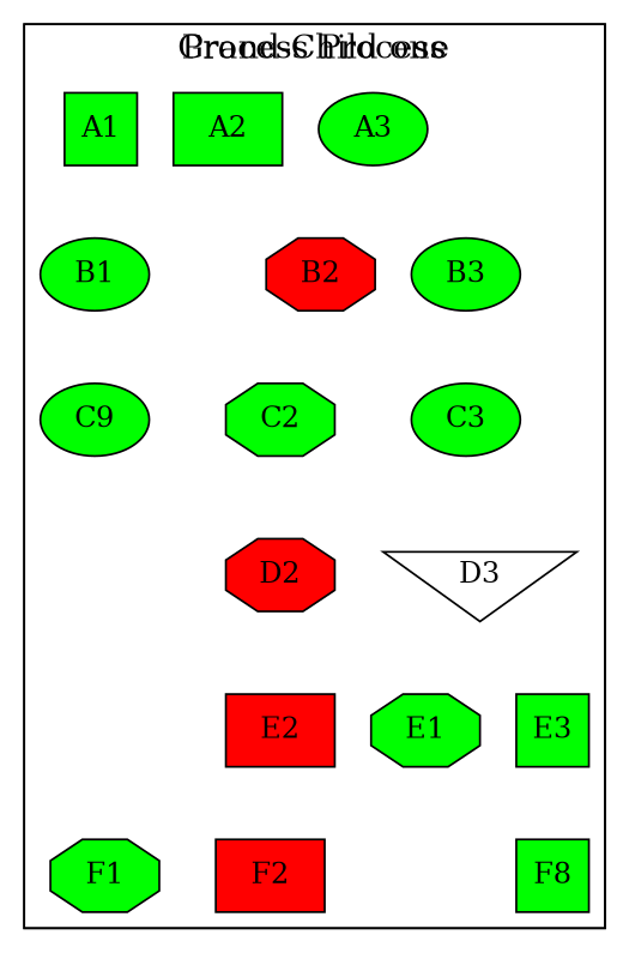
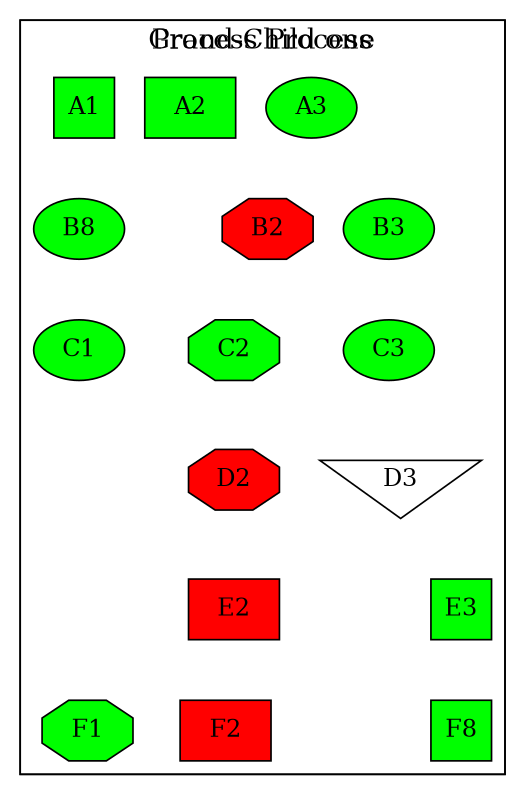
  digraph {
    node [fillcolor=green group=right shape=oval style=filled]
    edge [color=orange style=invis weight=3]
    n1 [label=A1 shape=square]
    n2 [label=A2 shape=rectangle]
    n3 [label=A3]
-   n4 [label=B1]
+   n4 [label=B8]
    n5 [fillcolor=red label=B2 shape=octagon]
    n6 [label=B3]
-   n7 [label=C9]
+   n7 [label=C1]
    n8 [label=C2 shape=octagon]
    n9 [label=C3]
    n10 [fillcolor=red label=D2 shape=octagon]
    n11 [label=D3 shape=invtriangle style=""]
-   n12 [label=E1 shape=octagon]
    n13 [fillcolor=red label=E2 shape=rectangle]
    n14 [label=E3 shape=square]
    n15 [label=F1 shape=octagon]
    n16 [fillcolor=red label=F2 shape=rectangle]
    n17 [label=F8 shape=square]
    subgraph cluster_1 {
      fontsize=16
      label="Process Process"
      rankdir=TB
      subgraph sub_2 {
        fontsize=16
        label="Process Overview"
        rank=same
        rankdir=TB
        n1
        n2
        n3
      }
      subgraph sub_3 {
        fontsize=16
        label="Process Overview"
        rank=same
        rankdir=TB
        n4
        n5
        n6
      }
      subgraph sub_4 {
        fontsize=16
        label="Process Overview"
        rank=same
        rankdir=TB
        n7
        n8
        n9
      }
      subgraph sub_5 {
        fontsize=16
        label="Process Overview"
        rank=same
        rankdir=TB
        n10
        n11
      }
      subgraph sub_6 {
        fontsize=16
        label="Process Overview"
        rank=same
        rankdir=TB
-       n12
        n13
        n14
      }
      subgraph sub_7 {
        fontsize=16
        label="Process Overview"
        rank=same
        rankdir=TB
        n15
        n16
        n17
      }
      subgraph cluster_8 {
        fontsize=16
        label="Grand-Child one"
        rankdir=TB
      }
    }
    n1 -> n2
    n1 -> n4 [weight=1]
    n2 -> n3
    n2 -> n5 [color=green weight=100]
    n2 -> n5
    n3 -> n5 [weight=1]
    n3 -> n6
    n4 -> n5
    n4 -> n7 [weight=1]
    n5 -> n6
    n5 -> n8 [color=green weight=100]
    n5 -> n8
    n6 -> n5 [weight=1]
    n6 -> n9
    n7 -> n10 [weight=1]
    n8 -> n2 [color=green weight=100]
    n8 -> n10 [color=green weight=100]
    n8 -> n10
    n9 -> n5 [weight=1]
    n9 -> n11
    n10 -> n13 [color=green weight=100]
    n10 -> n13
    n11 -> n14
-   n12 -> n10 [weight=1]
-   n12 -> n13 [color=red constraint=false]
    n13 -> n14 [color=red constraint=false]
    n13 -> n16 [color=green weight=100]
    n14 -> n17
    n15 -> n16 [color=red constraint=false]
    n16 -> n2 [color=green weight=100]
    n16 -> n17 [color=red constraint=false]
  }
